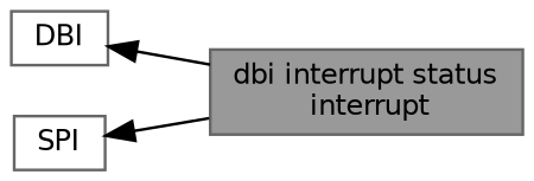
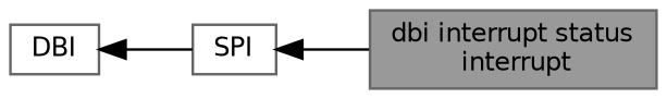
  digraph {
    rankdir=LR
    node [color=grey40 fillcolor=white fontname=Helvetica fontsize=10 shape=box style=filled]
    edge [dir=back fontname=Helvetica fontsize=10 labelfontname=Helvetica labelfontsize=10 shape=plaintext style=solid]
    n1 [height=0.2 label=DBI width=0.4]
    n2 [color=gray40 fillcolor=grey60 fontcolor=black height=0.2 label="dbi interrupt status\l interrupt" width=0.4]
    n3 [height=0.2 label=SPI width=0.4]
-   n1 -> n2
+   n1 -> n3
    n3 -> n2
  }
